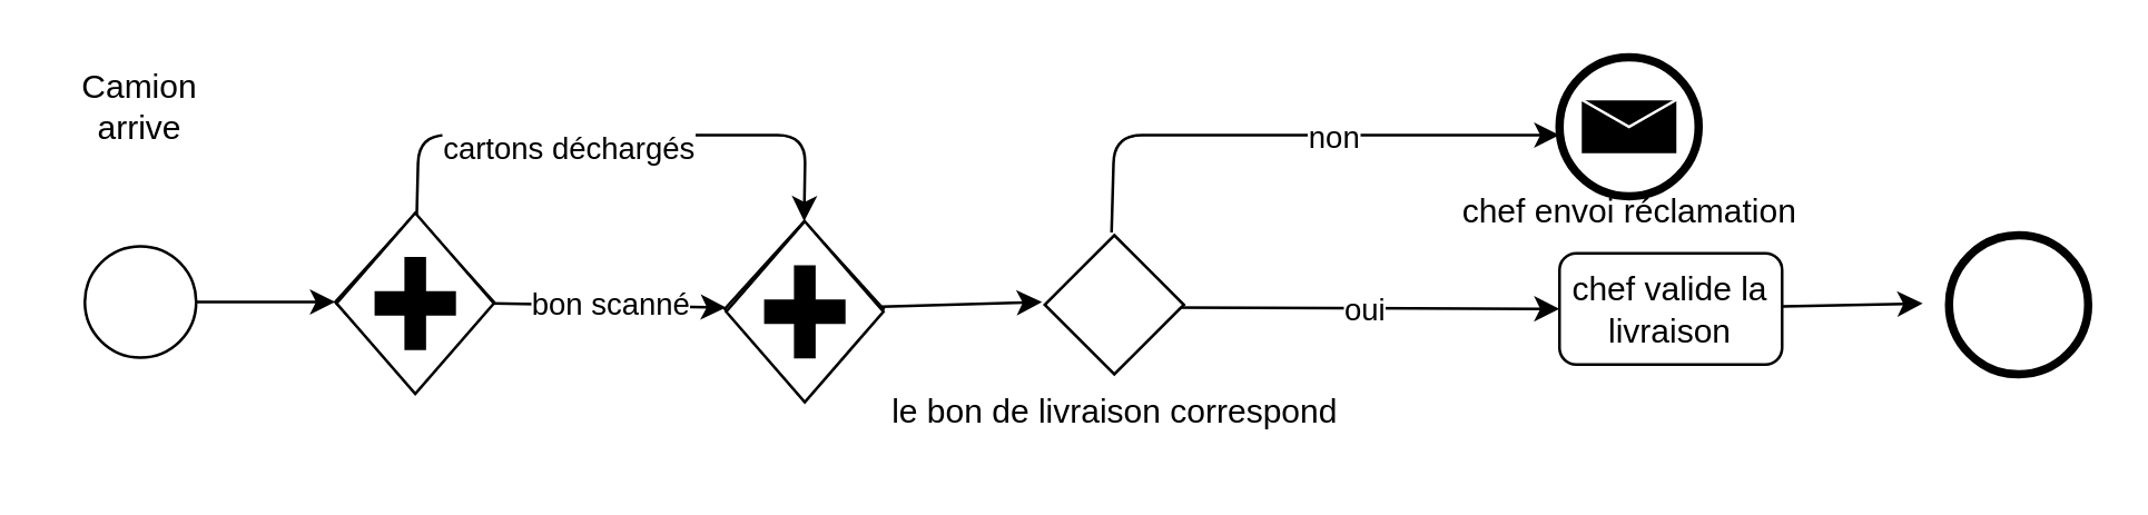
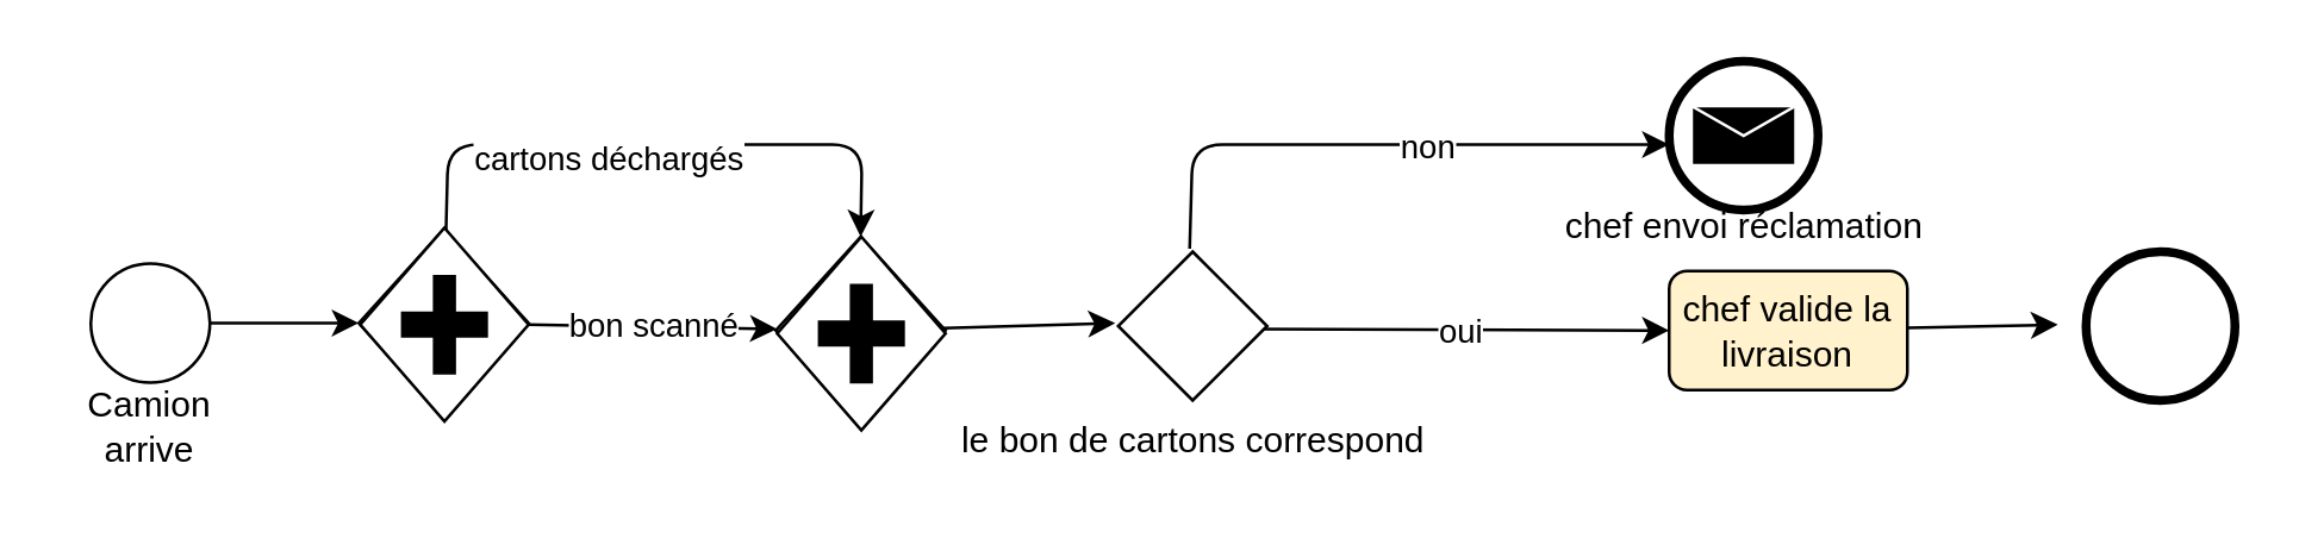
  <mxCell id="0" />
  <mxCell id="1" parent="0" />
  <mxCell id="2" value="" style="edgeStyle=none;html=1;" parent="1" source="3" target="8" edge="1"><mxGeometry relative="1" as="geometry" /></mxCell>
  <mxCell id="3" value="" style="ellipse;whiteSpace=wrap;html=1;aspect=fixed;strokeWidth=1;direction=south;" parent="1" vertex="1"><mxGeometry x="30" y="88" width="40" height="40" as="geometry" /></mxCell>
- <mxCell id="4" value="Camion arrive" style="text;strokeColor=none;align=center;fillColor=none;html=1;verticalAlign=middle;whiteSpace=wrap;rounded=0;" parent="1" vertex="1"><mxGeometry x="20" y="23" width="60" height="30" as="geometry" /></mxCell>
+ <mxCell id="4" value="Camion arrive" style="text;strokeColor=none;align=center;fillColor=none;html=1;verticalAlign=middle;whiteSpace=wrap;rounded=0;" parent="1" vertex="1"><mxGeometry x="20" y="128" width="60" height="30" as="geometry" /></mxCell>
  <mxCell id="5" value="bon scanné" style="edgeStyle=none;html=1;" parent="1" source="8" target="10" edge="1"><mxGeometry relative="1" as="geometry" /></mxCell>
  <mxCell id="6" style="edgeStyle=none;html=1;entryX=0.5;entryY=0;entryDx=0;entryDy=0;" parent="1" source="8" target="10" edge="1"><mxGeometry relative="1" as="geometry"><Array as="points"><mxPoint x="150" y="48" /><mxPoint x="289" y="48" /></Array></mxGeometry></mxCell>
  <mxCell id="7" value="cartons déchargés" style="edgeLabel;html=1;align=center;verticalAlign=middle;resizable=0;points=[];" parent="6" vertex="1" connectable="0"><mxGeometry x="-0.168" y="-4" relative="1" as="geometry"><mxPoint as="offset" /></mxGeometry></mxCell>
  <mxCell id="8" value="" style="rhombus;whiteSpace=wrap;html=1;" parent="1" vertex="1"><mxGeometry x="120" y="76.5" width="57" height="63" as="geometry" /></mxCell>
  <mxCell id="9" value="" style="edgeStyle=none;html=1;entryX=0;entryY=0.5;entryDx=0;entryDy=0;entryPerimeter=0;" parent="1" source="10" edge="1"><mxGeometry relative="1" as="geometry"><mxPoint x="374" y="108" as="targetPoint" /></mxGeometry></mxCell>
  <mxCell id="10" value="" style="rhombus;whiteSpace=wrap;html=1;" parent="1" vertex="1"><mxGeometry x="260" y="79" width="57" height="63" as="geometry" /></mxCell>
  <mxCell id="11" style="edgeStyle=none;html=1;exitX=0.5;exitY=0;exitDx=0;exitDy=0;exitPerimeter=0;entryX=0;entryY=0.5;entryDx=0;entryDy=0;" parent="1" edge="1"><mxGeometry relative="1" as="geometry"><Array as="points"><mxPoint x="400" y="48" /><mxPoint x="539" y="48" /></Array><mxPoint x="399" y="83" as="sourcePoint" /><mxPoint x="560" y="48" as="targetPoint" /></mxGeometry></mxCell>
  <mxCell id="12" value="non" style="edgeLabel;html=1;align=center;verticalAlign=middle;resizable=0;points=[];" parent="11" vertex="1" connectable="0"><mxGeometry x="-0.168" y="-4" relative="1" as="geometry"><mxPoint x="33" y="-4" as="offset" /></mxGeometry></mxCell>
  <mxCell id="13" value="" style="edgeStyle=none;html=1;entryX=0;entryY=0.5;entryDx=0;entryDy=0;" parent="1" edge="1"><mxGeometry relative="1" as="geometry"><mxPoint x="420" y="110" as="sourcePoint" /><mxPoint x="560" y="110.5" as="targetPoint" /></mxGeometry></mxCell>
  <mxCell id="14" value="oui" style="edgeLabel;html=1;align=center;verticalAlign=middle;resizable=0;points=[];" parent="13" vertex="1" connectable="0"><mxGeometry x="-0.498" y="-1" relative="1" as="geometry"><mxPoint x="35" y="-1" as="offset" /></mxGeometry></mxCell>
  <mxCell id="15" value="" style="edgeStyle=none;html=1;" parent="1" source="16" edge="1"><mxGeometry relative="1" as="geometry"><mxPoint x="690.532" y="108.532" as="targetPoint" /></mxGeometry></mxCell>
- <mxCell id="16" value="chef valide la livraison" style="rounded=1;whiteSpace=wrap;html=1;" parent="1" vertex="1"><mxGeometry x="560" y="90.5" width="80" height="40" as="geometry" /></mxCell>
+ <mxCell id="16" value="chef valide la livraison" style="rounded=1;whiteSpace=wrap;html=1;fillColor=#fff2cc;" parent="1" vertex="1"><mxGeometry x="560" y="90.5" width="80" height="40" as="geometry" /></mxCell>
  <mxCell id="17" value="" style="points=[[0.145,0.145,0],[0.5,0,0],[0.855,0.145,0],[1,0.5,0],[0.855,0.855,0],[0.5,1,0],[0.145,0.855,0],[0,0.5,0]];shape=mxgraph.bpmn.event;html=1;verticalLabelPosition=bottom;labelBackgroundColor=#ffffff;verticalAlign=top;align=center;perimeter=ellipsePerimeter;outlineConnect=0;aspect=fixed;outline=end;symbol=terminate2;" parent="1" vertex="1"><mxGeometry x="700" y="84" width="50" height="50" as="geometry" /></mxCell>
- <mxCell id="18" value="le bon de livraison correspond" style="text;html=1;align=center;verticalAlign=middle;resizable=0;points=[];autosize=1;strokeColor=none;fillColor=none;" parent="1" vertex="1"><mxGeometry x="310" y="133" width="180" height="30" as="geometry" /></mxCell>
+ <mxCell id="18" value="le bon de cartons correspond" style="text;html=1;align=center;verticalAlign=middle;resizable=0;points=[];autosize=1;strokeColor=none;fillColor=none;" parent="1" vertex="1"><mxGeometry x="310" y="133" width="180" height="30" as="geometry" /></mxCell>
  <mxCell id="19" value="" style="points=[[0.25,0.25,0],[0.5,0,0],[0.75,0.25,0],[1,0.5,0],[0.75,0.75,0],[0.5,1,0],[0.25,0.75,0],[0,0.5,0]];shape=mxgraph.bpmn.gateway2;html=1;verticalLabelPosition=bottom;labelBackgroundColor=#ffffff;verticalAlign=top;align=center;perimeter=rhombusPerimeter;outlineConnect=0;outline=none;symbol=none;gwType=parallel;" vertex="1" parent="1"><mxGeometry x="120.5" y="76" width="56.5" height="65" as="geometry" /></mxCell>
  <mxCell id="20" value="" style="points=[[0.25,0.25,0],[0.5,0,0],[0.75,0.25,0],[1,0.5,0],[0.75,0.75,0],[0.5,1,0],[0.25,0.75,0],[0,0.5,0]];shape=mxgraph.bpmn.gateway2;html=1;verticalLabelPosition=bottom;labelBackgroundColor=#ffffff;verticalAlign=top;align=center;perimeter=rhombusPerimeter;outlineConnect=0;outline=none;symbol=none;gwType=parallel;" vertex="1" parent="1"><mxGeometry x="260.5" y="79" width="56.5" height="65" as="geometry" /></mxCell>
  <mxCell id="21" value="" style="points=[[0.145,0.145,0],[0.5,0,0],[0.855,0.145,0],[1,0.5,0],[0.855,0.855,0],[0.5,1,0],[0.145,0.855,0],[0,0.5,0]];shape=mxgraph.bpmn.event;html=1;verticalLabelPosition=bottom;labelBackgroundColor=#ffffff;verticalAlign=top;align=center;perimeter=ellipsePerimeter;outlineConnect=0;aspect=fixed;outline=end;symbol=message;" vertex="1" parent="1"><mxGeometry x="560" y="20" width="50" height="50" as="geometry" /></mxCell>
  <mxCell id="22" value="chef envoi réclamation" style="text;html=1;align=center;verticalAlign=middle;resizable=0;points=[];autosize=1;strokeColor=none;fillColor=none;rotation=0;" vertex="1" parent="1"><mxGeometry x="515" y="60.5" width="140" height="30" as="geometry" /></mxCell>
  <mxCell id="23" value="" style="points=[[0.25,0.25,0],[0.5,0,0],[0.75,0.25,0],[1,0.5,0],[0.75,0.75,0],[0.5,1,0],[0.25,0.75,0],[0,0.5,0]];shape=mxgraph.bpmn.gateway2;html=1;verticalLabelPosition=bottom;labelBackgroundColor=#ffffff;verticalAlign=top;align=center;perimeter=rhombusPerimeter;outlineConnect=0;outline=none;symbol=none;" vertex="1" parent="1"><mxGeometry x="375" y="84" width="50" height="50" as="geometry" /></mxCell>
